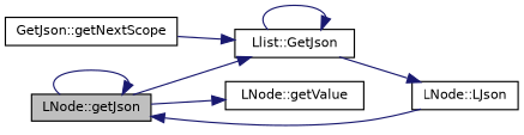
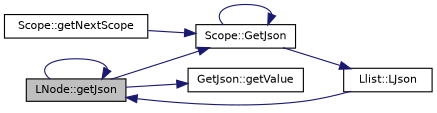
  digraph {
    rankdir=LR
    node [color=black fillcolor=white fontname=Helvetica fontsize=10 shape=record style=filled]
    edge [color=midnightblue fontname=Helvetica fontsize=10 labelfontname=Helvetica labelfontsize=10 style=solid]
    n1 [fillcolor=grey75 fontcolor=black height=0.2 label="LNode::getJson" width=0.4]
-   n2 [height=0.2 label="Llist::GetJson" width=0.4]
-   n3 [height=0.2 label="LNode::getValue" width=0.4]
-   n4 [height=0.2 label="LNode::LJson" width=0.4]
-   n5 [height=0.2 label="GetJson::getNextScope" width=0.4]
+   n2 [height=0.2 label="Scope::GetJson" width=0.4]
+   n3 [height=0.2 label="GetJson::getValue" width=0.4]
+   n4 [height=0.2 label="Llist::LJson" width=0.4]
+   n5 [height=0.2 label="Scope::getNextScope" width=0.4]
    n1 -> n1
    n1 -> n2
    n1 -> n3
    n2 -> n2
    n2 -> n4
    n4 -> n1
    n5 -> n2
  }
